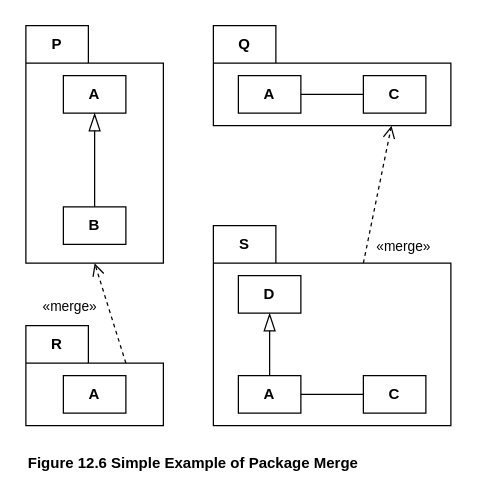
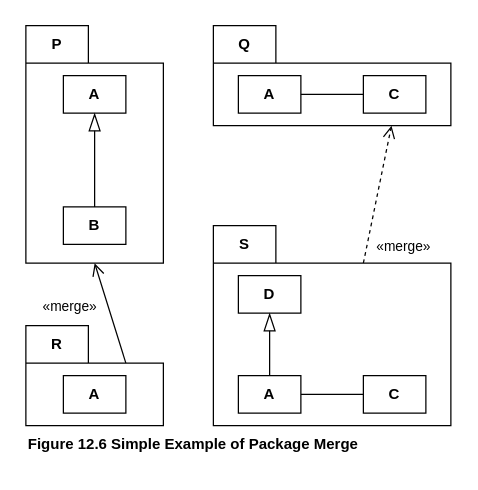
  <mxCell id="0" />
  <mxCell id="1" parent="0" />
  <mxCell id="2" style="rounded=0;orthogonalLoop=1;jettySize=auto;html=1;exitX=0;exitY=0;exitDx=120;exitDy=30;exitPerimeter=0;entryX=0.75;entryY=1;entryDx=0;entryDy=0;entryPerimeter=0;labelBackgroundColor=none;endArrow=open;verticalAlign=bottom;startArrow=none;endFill=0;startFill=0;endSize=8;dashed=1;" edge="1" parent="1" source="4" target="11"><mxGeometry relative="1" as="geometry" /></mxCell>
  <mxCell id="3" value="«merge»" style="edgeLabel;html=1;align=center;verticalAlign=middle;resizable=0;points=[];" vertex="1" connectable="0" parent="2"><mxGeometry x="-0.56" y="-1" relative="1" as="geometry"><mxPoint x="26" y="11" as="offset" /></mxGeometry></mxCell>
  <mxCell id="4" value="S" style="shape=folder;fontStyle=1;tabWidth=50;tabHeight=30;tabPosition=left;html=1;boundedLbl=1;labelInHeader=1;container=1;collapsible=0;recursiveResize=0;whiteSpace=wrap;" vertex="1" parent="1"><mxGeometry x="170" y="180" width="190" height="160" as="geometry" /></mxCell>
  <mxCell id="5" value="&lt;b&gt;D&lt;/b&gt;" style="html=1;whiteSpace=wrap;" vertex="1" parent="4"><mxGeometry width="50" height="30" relative="1" as="geometry"><mxPoint x="20" y="40" as="offset" /></mxGeometry></mxCell>
  <mxCell id="6" value="P" style="shape=folder;fontStyle=1;tabWidth=50;tabHeight=30;tabPosition=left;html=1;boundedLbl=1;labelInHeader=1;container=1;collapsible=0;recursiveResize=0;whiteSpace=wrap;" vertex="1" parent="1"><mxGeometry width="110" height="190" as="geometry" x="20" y="20" /></mxCell>
  <mxCell id="7" value="&lt;b&gt;A&lt;/b&gt;" style="html=1;whiteSpace=wrap;" vertex="1" parent="6"><mxGeometry width="50" height="30" relative="1" as="geometry"><mxPoint x="30" y="40" as="offset" /></mxGeometry></mxCell>
  <mxCell id="8" value="&lt;b&gt;B&lt;/b&gt;" style="html=1;whiteSpace=wrap;" vertex="1" parent="6"><mxGeometry width="50" height="30" relative="1" as="geometry"><mxPoint x="30" y="145" as="offset" /></mxGeometry></mxCell>
  <mxCell id="9" style="edgeStyle=orthogonalEdgeStyle;rounded=0;orthogonalLoop=1;jettySize=auto;html=1;exitX=1;exitY=0.5;exitDx=0;exitDy=0;entryX=0;entryY=0.5;entryDx=0;entryDy=0;endArrow=none;endFill=0;" edge="1" parent="1" source="14" target="15"><mxGeometry relative="1" as="geometry" /></mxCell>
  <mxCell id="10" style="edgeStyle=orthogonalEdgeStyle;rounded=0;orthogonalLoop=1;jettySize=auto;html=1;entryX=0.5;entryY=1;entryDx=0;entryDy=0;endArrow=blockThin;endFill=0;endSize=12;" edge="1" parent="1" source="8" target="7"><mxGeometry relative="1" as="geometry" /></mxCell>
  <mxCell id="11" value="Q" style="shape=folder;fontStyle=1;tabWidth=50;tabHeight=30;tabPosition=left;html=1;boundedLbl=1;labelInHeader=1;container=1;collapsible=0;recursiveResize=0;whiteSpace=wrap;" vertex="1" parent="1"><mxGeometry x="170" width="190" height="80" as="geometry" y="20" /></mxCell>
  <mxCell id="12" value="&lt;b&gt;A&lt;/b&gt;" style="html=1;whiteSpace=wrap;" vertex="1" parent="11"><mxGeometry width="50" height="30" relative="1" as="geometry"><mxPoint x="20" y="40" as="offset" /></mxGeometry></mxCell>
  <mxCell id="13" value="&lt;b&gt;C&lt;/b&gt;" style="html=1;whiteSpace=wrap;" vertex="1" parent="11"><mxGeometry width="50" height="30" relative="1" as="geometry"><mxPoint x="120" y="40" as="offset" /></mxGeometry></mxCell>
  <mxCell id="14" value="&lt;b&gt;A&lt;/b&gt;" style="html=1;whiteSpace=wrap;" vertex="1" parent="11"><mxGeometry width="50" height="30" relative="1" as="geometry"><mxPoint x="20" y="280" as="offset" /></mxGeometry></mxCell>
  <mxCell id="15" value="&lt;b&gt;C&lt;/b&gt;" style="html=1;whiteSpace=wrap;" vertex="1" parent="11"><mxGeometry width="50" height="30" relative="1" as="geometry"><mxPoint x="120" y="280" as="offset" /></mxGeometry></mxCell>
  <mxCell id="16" style="edgeStyle=orthogonalEdgeStyle;rounded=0;orthogonalLoop=1;jettySize=auto;html=1;exitX=1;exitY=0.5;exitDx=0;exitDy=0;entryX=0;entryY=0.5;entryDx=0;entryDy=0;endArrow=none;endFill=0;" edge="1" parent="1" source="12" target="13"><mxGeometry relative="1" as="geometry" /></mxCell>
- <mxCell id="17" style="rounded=0;orthogonalLoop=1;jettySize=auto;html=1;exitX=0;exitY=0;exitDx=80;exitDy=30;exitPerimeter=0;entryX=0.5;entryY=1;entryDx=0;entryDy=0;entryPerimeter=0;endArrow=open;startArrow=none;endFill=0;startFill=0;endSize=8;verticalAlign=bottom;dashed=1;labelBackgroundColor=none;" edge="1" parent="1" source="19" target="6"><mxGeometry relative="1" as="geometry" /></mxCell>
+ <mxCell id="17" style="rounded=0;orthogonalLoop=1;jettySize=auto;html=1;exitX=0;exitY=0;exitDx=80;exitDy=30;exitPerimeter=0;entryX=0.5;entryY=1;entryDx=0;entryDy=0;entryPerimeter=0;endArrow=open;startArrow=none;endFill=0;startFill=0;endSize=8;verticalAlign=bottom;dashed=0;labelBackgroundColor=none;" edge="1" parent="1" source="19" target="6"><mxGeometry relative="1" as="geometry" /></mxCell>
  <mxCell id="18" value="«merge»" style="edgeLabel;html=1;align=center;verticalAlign=middle;resizable=0;points=[];" vertex="1" connectable="0" parent="17"><mxGeometry x="0.154" y="1" relative="1" as="geometry"><mxPoint x="-30" as="offset" /></mxGeometry></mxCell>
  <mxCell id="19" value="R" style="shape=folder;fontStyle=1;tabWidth=50;tabHeight=30;tabPosition=left;html=1;boundedLbl=1;labelInHeader=1;container=1;collapsible=0;recursiveResize=0;whiteSpace=wrap;" vertex="1" parent="1"><mxGeometry y="260" width="110" height="80" as="geometry" x="20" /></mxCell>
  <mxCell id="20" value="&lt;b&gt;A&lt;/b&gt;" style="html=1;whiteSpace=wrap;" vertex="1" parent="19"><mxGeometry width="50" height="30" relative="1" as="geometry"><mxPoint x="30" y="40" as="offset" /></mxGeometry></mxCell>
  <mxCell id="21" style="edgeStyle=orthogonalEdgeStyle;rounded=0;orthogonalLoop=1;jettySize=auto;html=1;exitX=0.5;exitY=0;exitDx=0;exitDy=0;entryX=0.5;entryY=1;entryDx=0;entryDy=0;endArrow=blockThin;endFill=0;endSize=12;" edge="1" parent="1" source="14" target="5"><mxGeometry relative="1" as="geometry" /></mxCell>
- <mxCell id="22" value="&lt;b&gt;Figure 12.6 Simple Example of Package Merge&lt;/b&gt;" style="text;html=1;align=left;verticalAlign=middle;resizable=0;points=[];autosize=1;strokeColor=none;fillColor=none;" vertex="1" parent="1"><mxGeometry x="20" y="355" width="290" height="30" as="geometry" /></mxCell>
+ <mxCell id="22" value="&lt;b&gt;Figure 12.6 Simple Example of Package Merge&lt;/b&gt;" style="text;html=1;align=left;verticalAlign=middle;resizable=0;points=[];autosize=1;strokeColor=none;fillColor=none;" vertex="1" parent="1"><mxGeometry y="340" width="290" height="30" as="geometry" x="20" /></mxCell>
